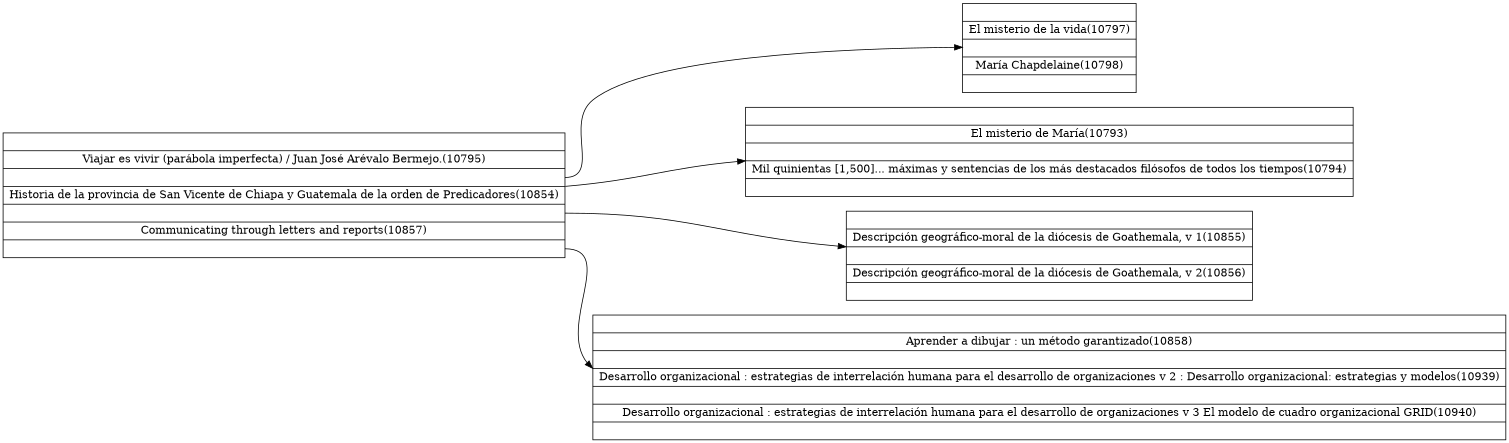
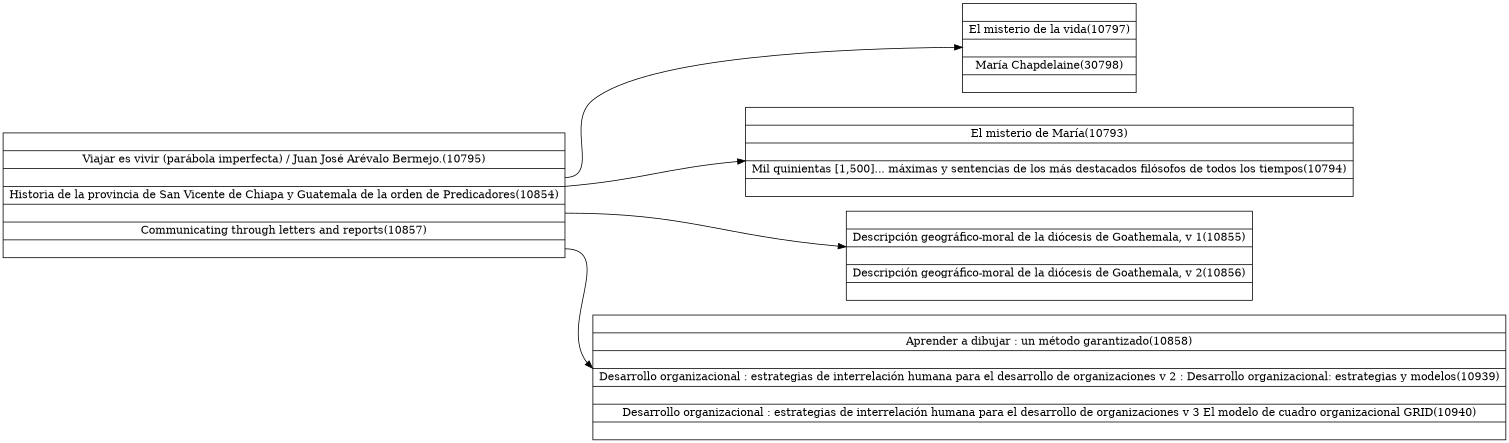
  digraph {
    rankdir=LR
    node [shape=record]
    edge [headport=here]
    n1 [label="<fo>|<f22>Viajar es vivir (parábola imperfecta) / Juan José Arévalo Bermejo.(10795)|<f1> |<f22>Historia de la provincia de San Vicente de Chiapa y Guatemala de la orden de Predicadores(10854)|<f2> |<f22>Communicating through letters and reports(10857)|<f3> "]
    n2 [label="<fo> |<f22> El misterio de María(10793) |<f1>  |<f22> Mil quinientas [1,500]... máximas y sentencias de los más destacados filósofos de todos los tiempos(10794) |<f2>  "]
-   n3 [label="<fo> |<f22> El misterio de la vida(10797) |<f1>  |<f22> María Chapdelaine(10798) |<f2>  "]
+   n3 [label="<fo> |<f22> El misterio de la vida(10797) |<f1>  |<f22> María Chapdelaine(30798) |<f2>  "]
    n4 [label="<fo> |<f22> Descripción geográfico-moral de la diócesis de Goathemala, v 1(10855) |<f1>  |<f22> Descripción geográfico-moral de la diócesis de Goathemala, v 2(10856) |<f2>  "]
    n5 [label="<fo> |<f22> Aprender a dibujar : un método garantizado(10858) |<f1>  |<f22> Desarrollo organizacional : estrategias de interrelación humana para el desarrollo de organizaciones v 2 : Desarrollo organizacional: estrategias y modelos(10939) |<f2>  |<f22> Desarrollo organizacional : estrategias de interrelación humana para el desarrollo de organizaciones v 3 El modelo de cuadro organizacional GRID(10940) |<f3>  "]
    n1 -> n2 [tailport=f0]
    n1 -> n3 [tailport=f1]
    n1 -> n4 [tailport=f2]
    n1 -> n5 [tailport=f3]
  }
